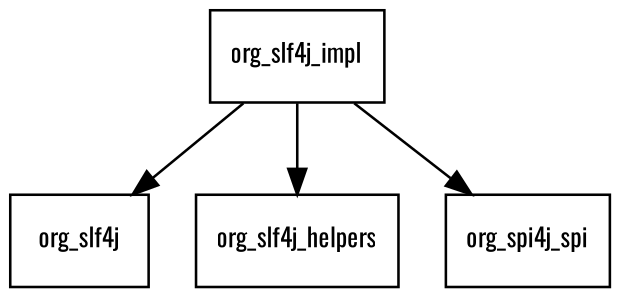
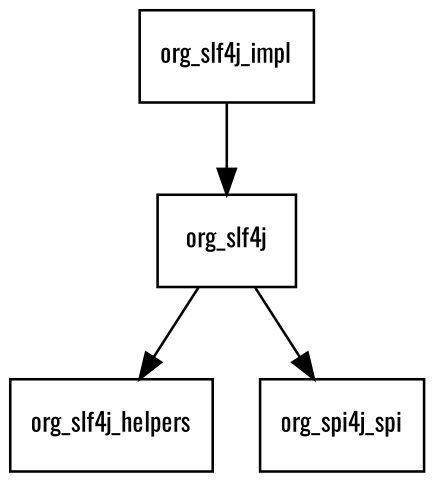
  digraph {
    fontname=Oswald
    node [fontname=Oswald fontsize=10.0 shape=box]
    edge [fontname=Oswald]
    org_slf4j_impl
    org_slf4j
    org_slf4j_helpers
    n4 [label=org_spi4j_spi]
    org_slf4j_impl -> org_slf4j
-   org_slf4j_impl -> org_slf4j_helpers
-   org_slf4j_impl -> n4
+   org_slf4j -> org_slf4j_helpers
+   org_slf4j -> n4
  }
